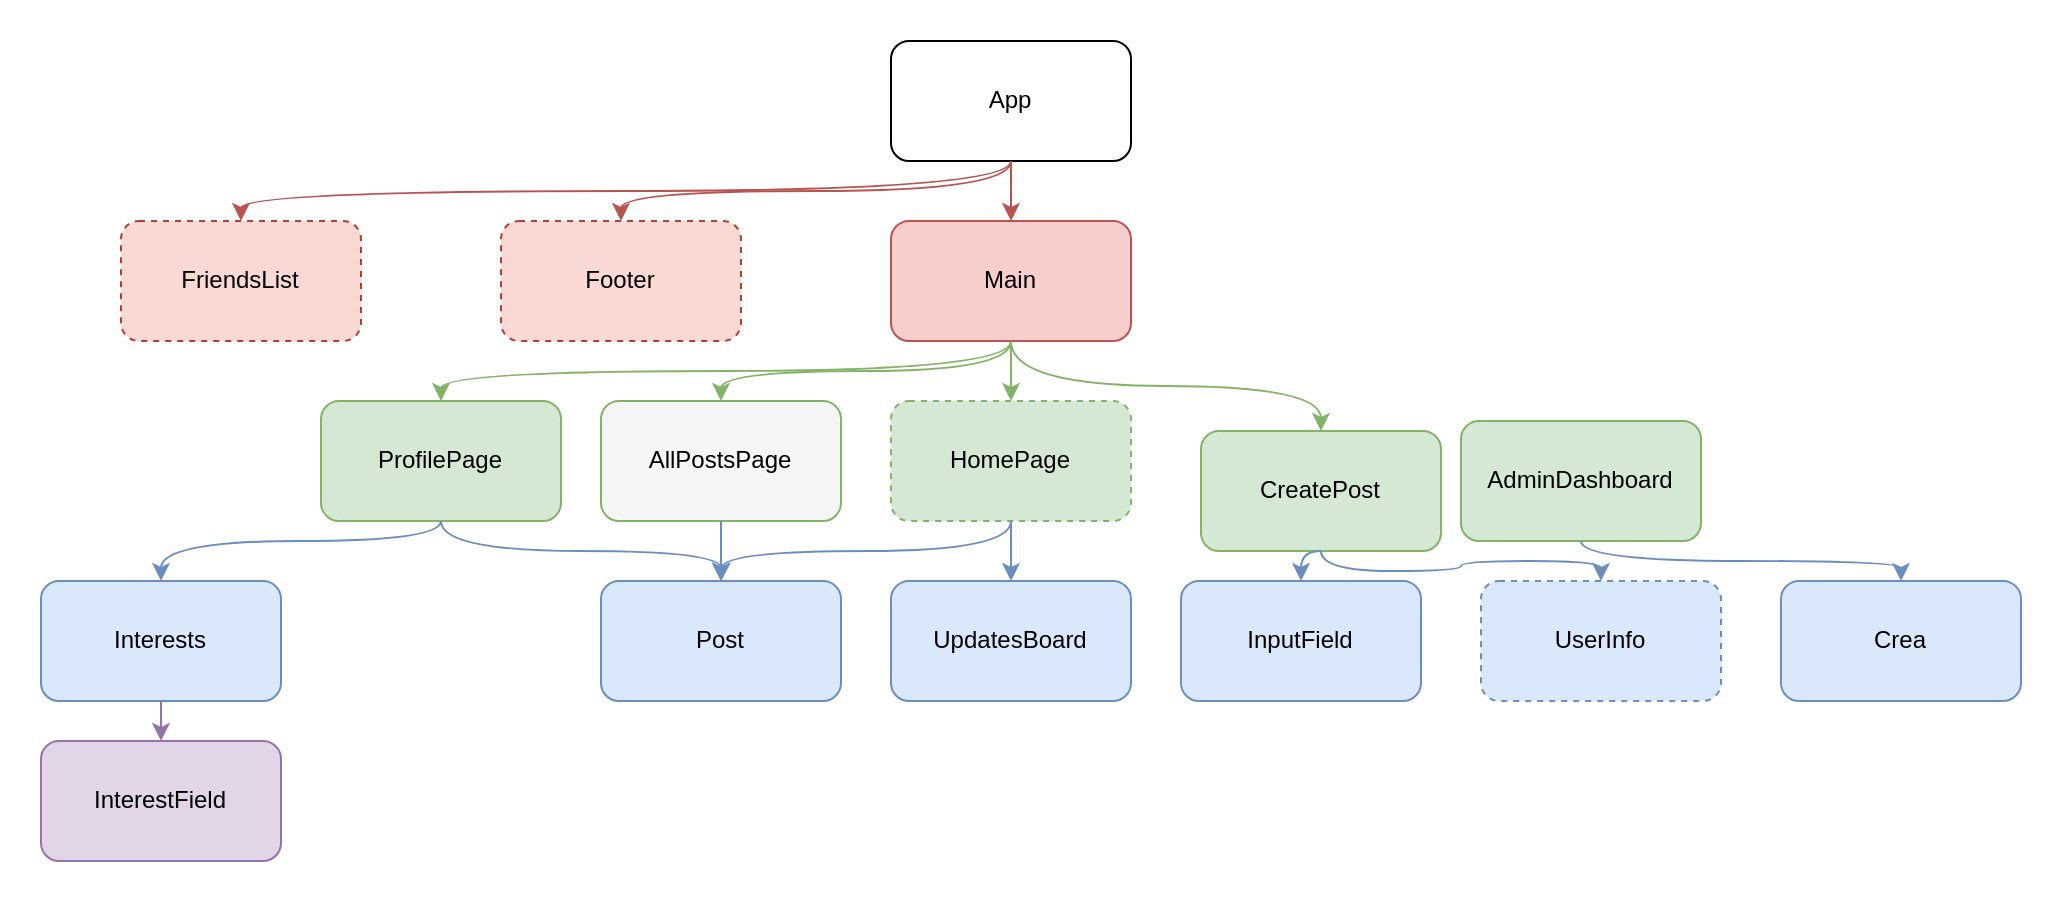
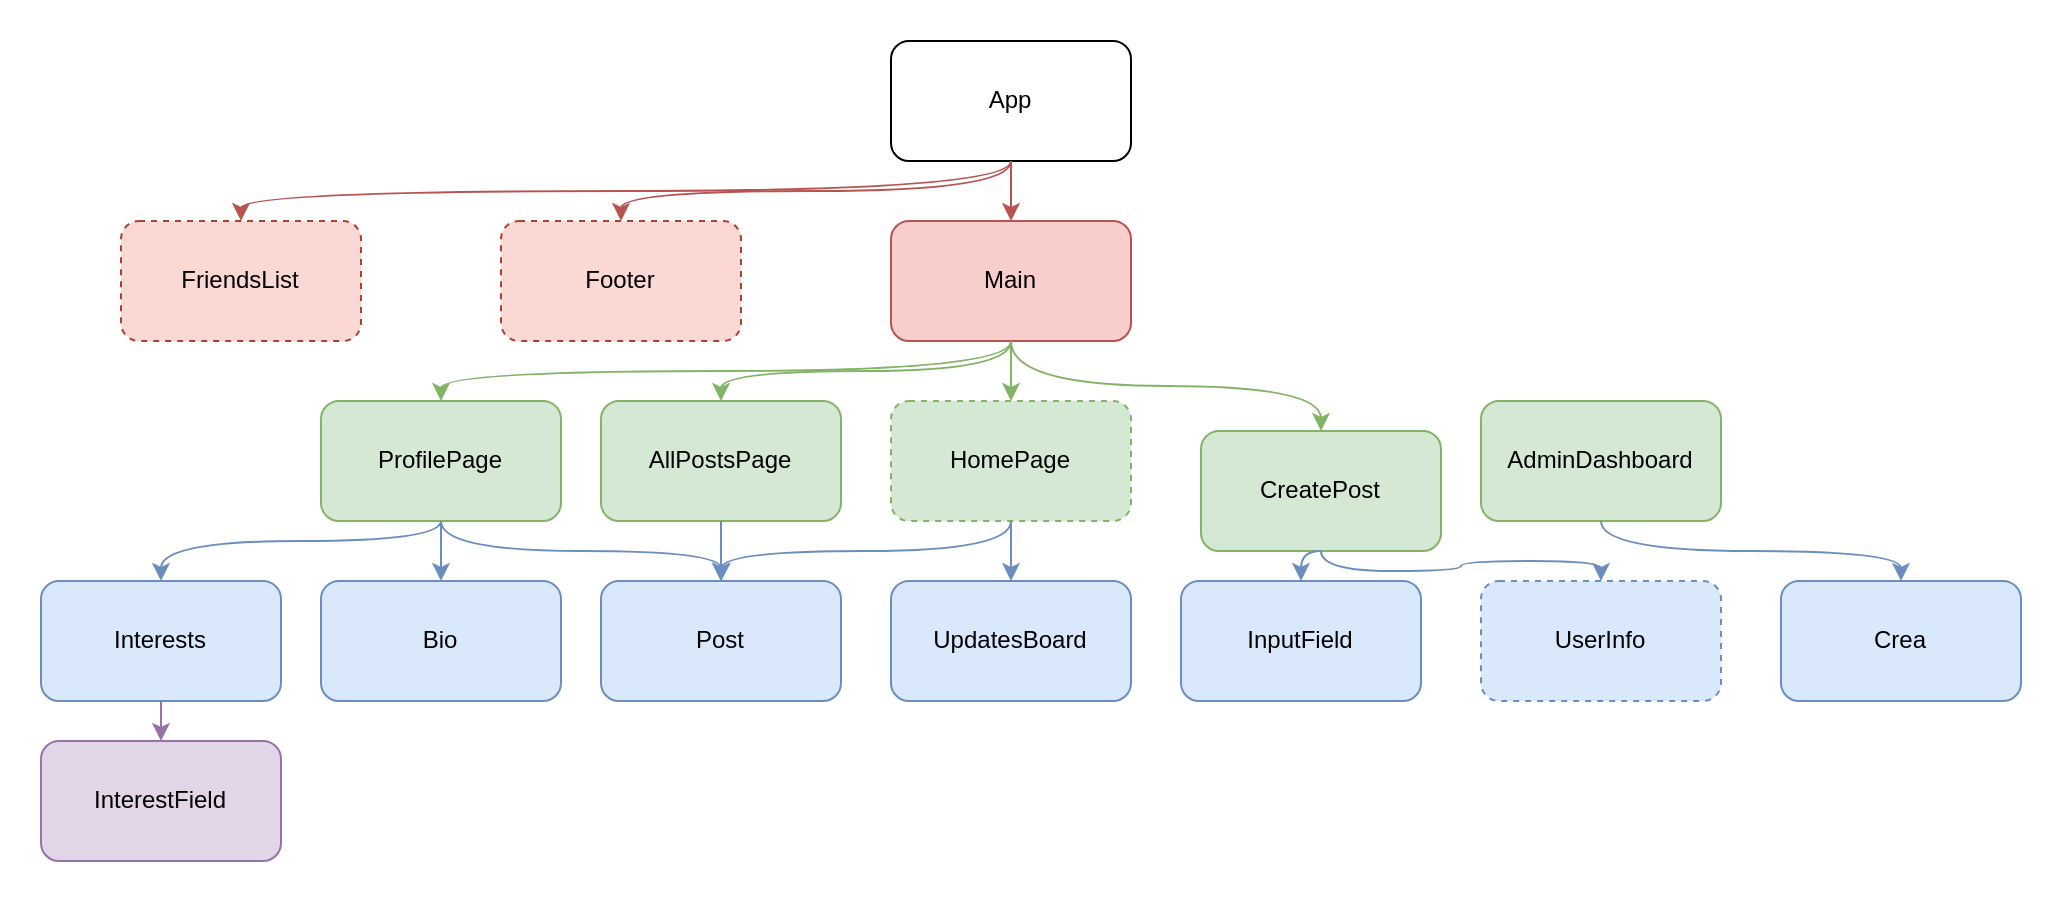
  <mxCell id="0" />
  <mxCell id="1" parent="0" />
  <mxCell id="2" value="App" style="rounded=1;whiteSpace=wrap;html=1;" vertex="1" parent="1"><mxGeometry x="445" y="20" width="120" height="60" as="geometry" /></mxCell>
  <mxCell id="3" value="&lt;div&gt;Main&lt;/div&gt;" style="rounded=1;whiteSpace=wrap;html=1;fillColor=#f8cecc;strokeColor=#b85450;" vertex="1" parent="1"><mxGeometry x="445" y="110" width="120" height="60" as="geometry" /></mxCell>
  <mxCell id="4" value="" style="endArrow=classic;html=1;rounded=0;exitX=0.5;exitY=1;exitDx=0;exitDy=0;entryX=0.5;entryY=0;entryDx=0;entryDy=0;edgeStyle=orthogonalEdgeStyle;curved=1;fillColor=#f8cecc;strokeColor=#b85450;" edge="1" parent="1" source="2" target="3"><mxGeometry width="50" height="50" relative="1" as="geometry"><mxPoint x="515" y="90" as="sourcePoint" /><mxPoint x="710" y="120" as="targetPoint" /></mxGeometry></mxCell>
  <mxCell id="5" value="Footer" style="rounded=1;whiteSpace=wrap;html=1;fillColor=#fad9d5;strokeColor=#ae4132;dashed=1;" vertex="1" parent="1"><mxGeometry x="250" y="110" width="120" height="60" as="geometry" /></mxCell>
  <mxCell id="6" value="" style="endArrow=classic;html=1;rounded=0;exitX=0.5;exitY=1;exitDx=0;exitDy=0;entryX=0.5;entryY=0;entryDx=0;entryDy=0;edgeStyle=orthogonalEdgeStyle;curved=1;fillColor=#f8cecc;strokeColor=#b85450;" edge="1" parent="1" source="2" target="5"><mxGeometry width="50" height="50" relative="1" as="geometry"><mxPoint x="515" y="90" as="sourcePoint" /><mxPoint x="710" y="120" as="targetPoint" /></mxGeometry></mxCell>
  <mxCell id="7" value="HomePage" style="rounded=1;whiteSpace=wrap;html=1;fillColor=#d5e8d4;strokeColor=#82b366;dashed=1;" vertex="1" parent="1"><mxGeometry x="445" y="200" width="120" height="60" as="geometry" /></mxCell>
  <mxCell id="8" value="" style="endArrow=classic;html=1;rounded=0;exitX=0.5;exitY=1;exitDx=0;exitDy=0;entryX=0.5;entryY=0;entryDx=0;entryDy=0;edgeStyle=orthogonalEdgeStyle;curved=1;fillColor=#d5e8d4;strokeColor=#82b366;" edge="1" parent="1" source="3" target="7"><mxGeometry width="50" height="50" relative="1" as="geometry"><mxPoint x="515" y="90" as="sourcePoint" /><mxPoint x="710" y="120" as="targetPoint" /></mxGeometry></mxCell>
  <mxCell id="9" value="CreatePost" style="rounded=1;whiteSpace=wrap;html=1;fillColor=#d5e8d4;strokeColor=#82b366;" vertex="1" parent="1"><mxGeometry x="600" y="215" width="120" height="60" as="geometry" /></mxCell>
  <mxCell id="10" value="" style="endArrow=classic;html=1;rounded=0;exitX=0.5;exitY=1;exitDx=0;exitDy=0;entryX=0.5;entryY=0;entryDx=0;entryDy=0;edgeStyle=orthogonalEdgeStyle;curved=1;fillColor=#d5e8d4;strokeColor=#82b366;" edge="1" parent="1" source="3" target="9"><mxGeometry width="50" height="50" relative="1" as="geometry"><mxPoint x="515" y="180" as="sourcePoint" /><mxPoint x="515" y="210" as="targetPoint" /></mxGeometry></mxCell>
- <mxCell id="11" value="AllPostsPage" style="rounded=1;whiteSpace=wrap;html=1;fillColor=#f5f5f5;strokeColor=#82b366;" vertex="1" parent="1"><mxGeometry x="300" y="200" width="120" height="60" as="geometry" /></mxCell>
+ <mxCell id="11" value="AllPostsPage" style="rounded=1;whiteSpace=wrap;html=1;fillColor=#d5e8d4;strokeColor=#82b366;" vertex="1" parent="1"><mxGeometry x="300" y="200" width="120" height="60" as="geometry" /></mxCell>
  <mxCell id="12" value="" style="endArrow=classic;html=1;rounded=0;exitX=0.5;exitY=1;exitDx=0;exitDy=0;edgeStyle=orthogonalEdgeStyle;curved=1;fillColor=#d5e8d4;strokeColor=#82b366;" edge="1" parent="1" source="3" target="11"><mxGeometry width="50" height="50" relative="1" as="geometry"><mxPoint x="515" y="180" as="sourcePoint" /><mxPoint x="660" y="210" as="targetPoint" /></mxGeometry></mxCell>
  <mxCell id="13" value="Post" style="rounded=1;whiteSpace=wrap;html=1;fillColor=#dae8fc;strokeColor=#6c8ebf;" vertex="1" parent="1"><mxGeometry x="300" y="290" width="120" height="60" as="geometry" /></mxCell>
  <mxCell id="14" value="" style="endArrow=classic;html=1;rounded=0;exitX=0.5;exitY=1;exitDx=0;exitDy=0;edgeStyle=orthogonalEdgeStyle;curved=1;fillColor=#dae8fc;strokeColor=#6c8ebf;entryX=0.5;entryY=0;entryDx=0;entryDy=0;" edge="1" parent="1" source="11" target="13"><mxGeometry width="50" height="50" relative="1" as="geometry"><mxPoint x="515" y="180" as="sourcePoint" /><mxPoint x="370" y="210" as="targetPoint" /></mxGeometry></mxCell>
  <mxCell id="15" value="InputField" style="rounded=1;whiteSpace=wrap;html=1;fillColor=#dae8fc;strokeColor=#6c8ebf;" vertex="1" parent="1"><mxGeometry x="590" y="290" width="120" height="60" as="geometry" /></mxCell>
  <mxCell id="16" value="" style="endArrow=classic;html=1;rounded=0;exitX=0.5;exitY=1;exitDx=0;exitDy=0;edgeStyle=orthogonalEdgeStyle;curved=1;fillColor=#dae8fc;strokeColor=#6c8ebf;entryX=0.5;entryY=0;entryDx=0;entryDy=0;" edge="1" parent="1" source="9" target="15"><mxGeometry width="50" height="50" relative="1" as="geometry"><mxPoint x="370" y="270" as="sourcePoint" /><mxPoint x="370" y="300" as="targetPoint" /></mxGeometry></mxCell>
  <mxCell id="17" value="UserInfo" style="rounded=1;whiteSpace=wrap;html=1;fillColor=#dae8fc;strokeColor=#6c8ebf;dashed=1;" vertex="1" parent="1"><mxGeometry x="740" y="290" width="120" height="60" as="geometry" /></mxCell>
  <mxCell id="18" value="" style="endArrow=classic;html=1;rounded=0;exitX=0.5;exitY=1;exitDx=0;exitDy=0;edgeStyle=orthogonalEdgeStyle;curved=1;fillColor=#dae8fc;strokeColor=#6c8ebf;" edge="1" parent="1" source="7"><mxGeometry width="50" height="50" relative="1" as="geometry"><mxPoint x="370" y="270" as="sourcePoint" /><mxPoint x="360" y="290" as="targetPoint" /></mxGeometry></mxCell>
  <mxCell id="19" value="" style="endArrow=classic;html=1;rounded=0;exitX=0.5;exitY=1;exitDx=0;exitDy=0;edgeStyle=orthogonalEdgeStyle;curved=1;fillColor=#dae8fc;strokeColor=#6c8ebf;entryX=0.5;entryY=0;entryDx=0;entryDy=0;" edge="1" parent="1" source="9" target="17"><mxGeometry width="50" height="50" relative="1" as="geometry"><mxPoint x="660" y="270" as="sourcePoint" /><mxPoint x="660" y="300" as="targetPoint" /></mxGeometry></mxCell>
  <mxCell id="20" value="ProfilePage" style="rounded=1;whiteSpace=wrap;html=1;fillColor=#d5e8d4;strokeColor=#82b366;" vertex="1" parent="1"><mxGeometry x="160" y="200" width="120" height="60" as="geometry" /></mxCell>
  <mxCell id="21" value="" style="endArrow=classic;html=1;rounded=0;exitX=0.5;exitY=1;exitDx=0;exitDy=0;edgeStyle=orthogonalEdgeStyle;curved=1;fillColor=#d5e8d4;strokeColor=#82b366;entryX=0.5;entryY=0;entryDx=0;entryDy=0;" edge="1" parent="1" source="3" target="20"><mxGeometry width="50" height="50" relative="1" as="geometry"><mxPoint x="515" y="180" as="sourcePoint" /><mxPoint x="370" y="210" as="targetPoint" /></mxGeometry></mxCell>
+ <mxCell id="22" value="Bio" style="rounded=1;whiteSpace=wrap;html=1;fillColor=#dae8fc;strokeColor=#6c8ebf;" vertex="1" parent="1"><mxGeometry x="160" y="290" width="120" height="60" as="geometry" /></mxCell>
+ <mxCell id="23" value="" style="endArrow=classic;html=1;rounded=0;exitX=0.5;exitY=1;exitDx=0;exitDy=0;edgeStyle=orthogonalEdgeStyle;curved=1;fillColor=#dae8fc;strokeColor=#6c8ebf;entryX=0.5;entryY=0;entryDx=0;entryDy=0;" edge="1" parent="1" source="20" target="22"><mxGeometry width="50" height="50" relative="1" as="geometry"><mxPoint x="370" y="270" as="sourcePoint" /><mxPoint x="370" y="300" as="targetPoint" /></mxGeometry></mxCell>
  <mxCell id="24" value="" style="endArrow=classic;html=1;rounded=0;exitX=0.5;exitY=1;exitDx=0;exitDy=0;edgeStyle=orthogonalEdgeStyle;curved=1;fillColor=#dae8fc;strokeColor=#6c8ebf;entryX=0.5;entryY=0;entryDx=0;entryDy=0;" edge="1" parent="1" source="20" target="13"><mxGeometry width="50" height="50" relative="1" as="geometry"><mxPoint x="515" y="270" as="sourcePoint" /><mxPoint x="370" y="300" as="targetPoint" /></mxGeometry></mxCell>
  <mxCell id="25" value="Interests" style="rounded=1;whiteSpace=wrap;html=1;fillColor=#dae8fc;strokeColor=#6c8ebf;" vertex="1" parent="1"><mxGeometry x="20" y="290" width="120" height="60" as="geometry" /></mxCell>
  <mxCell id="26" value="" style="endArrow=classic;html=1;rounded=0;edgeStyle=orthogonalEdgeStyle;curved=1;fillColor=#dae8fc;strokeColor=#6c8ebf;" edge="1" parent="1" target="25"><mxGeometry width="50" height="50" relative="1" as="geometry"><mxPoint x="220" y="260" as="sourcePoint" /><mxPoint x="370" y="300" as="targetPoint" /><Array as="points"><mxPoint x="220" y="270" /><mxPoint y="270" x="80" /></Array></mxGeometry></mxCell>
  <mxCell id="27" value="InterestField" style="rounded=1;whiteSpace=wrap;html=1;fillColor=#e1d5e7;strokeColor=#9673a6;" vertex="1" parent="1"><mxGeometry x="20" y="370" width="120" height="60" as="geometry" /></mxCell>
  <mxCell id="28" value="" style="endArrow=classic;html=1;rounded=0;edgeStyle=orthogonalEdgeStyle;curved=1;fillColor=#e1d5e7;strokeColor=#9673a6;exitX=0.5;exitY=1;exitDx=0;exitDy=0;entryX=0.5;entryY=0;entryDx=0;entryDy=0;" edge="1" parent="1" source="25" target="27"><mxGeometry width="50" height="50" relative="1" as="geometry"><mxPoint x="230" y="270" as="sourcePoint" /><mxPoint x="90" y="300" as="targetPoint" /><Array as="points"><mxPoint y="360" x="80" /><mxPoint y="360" x="80" /></Array></mxGeometry></mxCell>
  <mxCell id="29" value="&lt;div&gt;FriendsList&lt;/div&gt;" style="rounded=1;whiteSpace=wrap;html=1;fillColor=#fad9d5;dashed=1;strokeColor=#ae4132;" vertex="1" parent="1"><mxGeometry x="60" y="110" width="120" height="60" as="geometry" /></mxCell>
  <mxCell id="30" value="" style="endArrow=classic;html=1;rounded=0;exitX=0.5;exitY=1;exitDx=0;exitDy=0;edgeStyle=orthogonalEdgeStyle;curved=1;fillColor=#f8cecc;strokeColor=#b85450;" edge="1" parent="1" source="2" target="29"><mxGeometry width="50" height="50" relative="1" as="geometry"><mxPoint x="515" y="90" as="sourcePoint" /><mxPoint x="320" y="120" as="targetPoint" /></mxGeometry></mxCell>
  <mxCell id="31" value="&lt;div&gt;UpdatesBoard&lt;/div&gt;" style="rounded=1;whiteSpace=wrap;html=1;fillColor=#dae8fc;strokeColor=#6c8ebf;" vertex="1" parent="1"><mxGeometry x="445" y="290" width="120" height="60" as="geometry" /></mxCell>
  <mxCell id="32" value="" style="endArrow=classic;html=1;rounded=0;exitX=0.5;exitY=1;exitDx=0;exitDy=0;edgeStyle=orthogonalEdgeStyle;curved=1;fillColor=#dae8fc;strokeColor=#6c8ebf;entryX=0.5;entryY=0;entryDx=0;entryDy=0;" edge="1" parent="1" source="7" target="31"><mxGeometry width="50" height="50" relative="1" as="geometry"><mxPoint x="515" y="270" as="sourcePoint" /><mxPoint x="370" y="300" as="targetPoint" /></mxGeometry></mxCell>
- <mxCell id="33" value="AdminDashboard" style="rounded=1;whiteSpace=wrap;html=1;fillColor=#d5e8d4;strokeColor=#82b366;" vertex="1" parent="1"><mxGeometry x="730" y="210" width="120" height="60" as="geometry" /></mxCell>
+ <mxCell id="33" value="AdminDashboard" style="rounded=1;whiteSpace=wrap;html=1;fillColor=#d5e8d4;strokeColor=#82b366;" vertex="1" parent="1"><mxGeometry x="740" y="200" width="120" height="60" as="geometry" /></mxCell>
  <mxCell id="34" value="Crea" style="rounded=1;whiteSpace=wrap;html=1;fillColor=#dae8fc;strokeColor=#6c8ebf;" vertex="1" parent="1"><mxGeometry x="890" y="290" width="120" height="60" as="geometry" /></mxCell>
  <mxCell id="35" value="" style="endArrow=classic;html=1;rounded=0;exitX=0.5;exitY=1;exitDx=0;exitDy=0;edgeStyle=orthogonalEdgeStyle;curved=1;fillColor=#dae8fc;strokeColor=#6c8ebf;entryX=0.5;entryY=0;entryDx=0;entryDy=0;" edge="1" parent="1" source="33" target="34"><mxGeometry width="50" height="50" relative="1" as="geometry"><mxPoint x="660" y="270" as="sourcePoint" /><mxPoint x="810" y="300" as="targetPoint" /></mxGeometry></mxCell>
